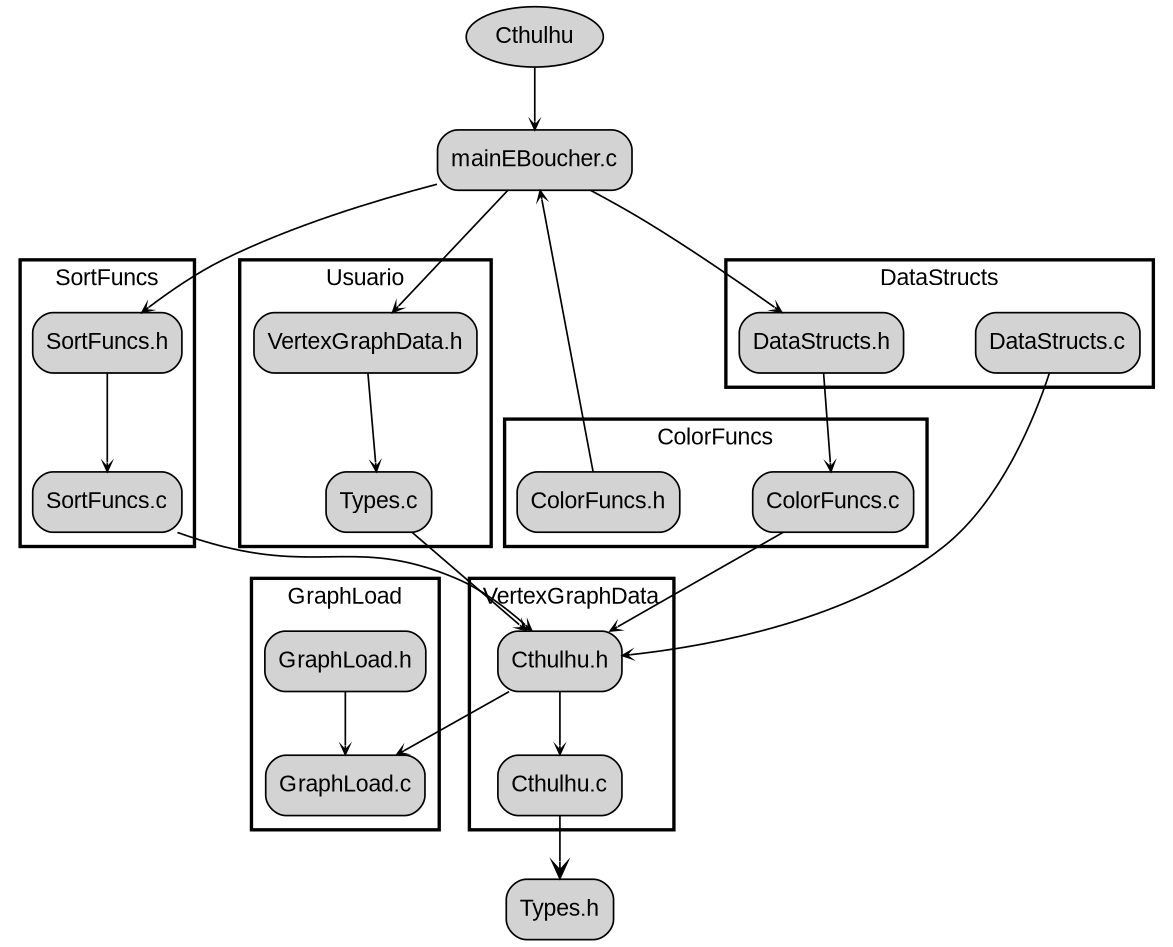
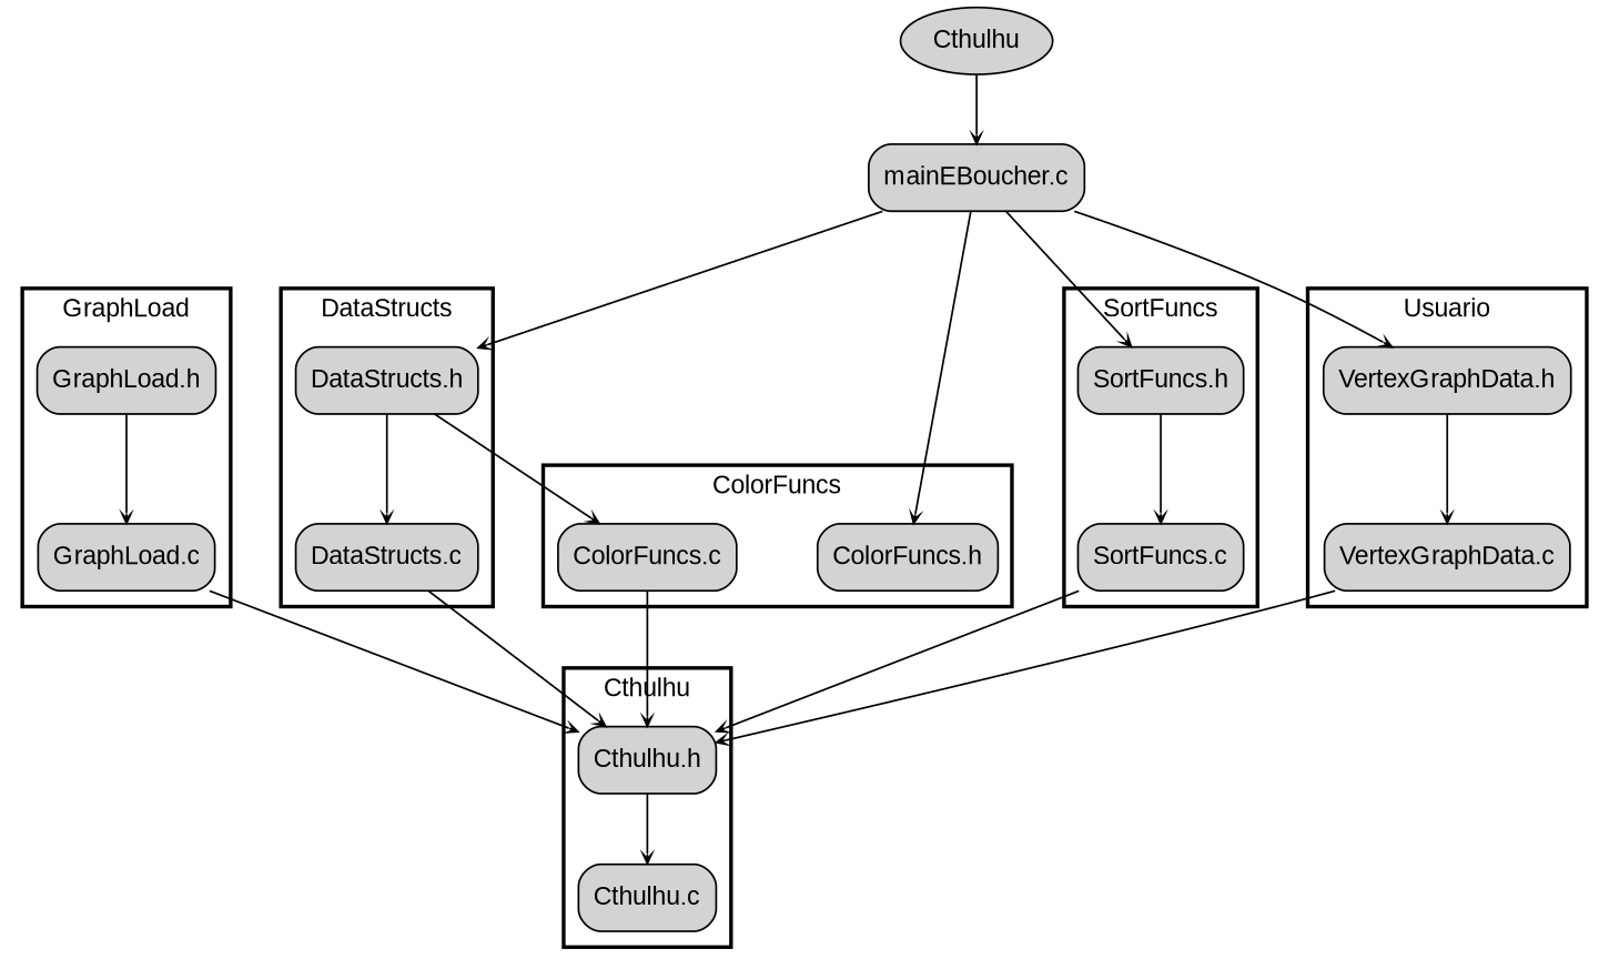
  digraph {
    compound=true
    fontname="Liberation Sans"
    nodesep=0.6
    ordering=out
    style=bold
    node [fillcolor=lightgrey fontname="Liberation Sans" shape=Mrecord style=filled]
    edge [arrowhead=vee arrowsize=.5 color=black fontname="Liberation Sans" weight=1]
    n1 [label="GraphLoad.h"]
    n2 [label="GraphLoad.c"]
    n3 [label="ColorFuncs.h"]
    n4 [label="ColorFuncs.c"]
    n5 [label="DataStructs.h"]
    n6 [label="DataStructs.c"]
    n7 [label="SortFuncs.h"]
    n8 [label="SortFuncs.c"]
    n9 [label="VertexGraphData.h"]
-   n10 [label="Types.c"]
+   n10 [label="VertexGraphData.c"]
    n11 [label="Cthulhu.h"]
    n12 [label="Cthulhu.c"]
-   n13 [label="Types.h"]
    n14 [label=Cthulhu shape=ellipse]
    n15 [label="mainEBoucher.c"]
    subgraph cluster_1 {
      label=GraphLoad
      n1
      n2
    }
    subgraph cluster_2 {
      label=ColorFuncs
      n3
      n4
    }
    subgraph cluster_3 {
      label=DataStructs
      n5
      n6
    }
    subgraph cluster_4 {
      label=SortFuncs
      n7
      n8
    }
    subgraph cluster_5 {
      label=Usuario
      n9
      n10
    }
    subgraph cluster_6 {
-     label=VertexGraphData
+     label=Cthulhu
      n11
      n12
    }
    n1 -> n2
-   n11 -> n2
+   n2 -> n11
    n4 -> n11
    n5 -> n4
+   n5 -> n6
    n6 -> n11 [label="           "]
    n7 -> n8
    n8 -> n11
    n9 -> n10
    n10 -> n11
    n11 -> n12
-   n12 -> n13 [arrowsize="" weight=""]
    n14 -> n15
-   n3 -> n15
+   n15 -> n3
    n15 -> n5 [label="          "]
    n15 -> n7
    n15 -> n9
  }
